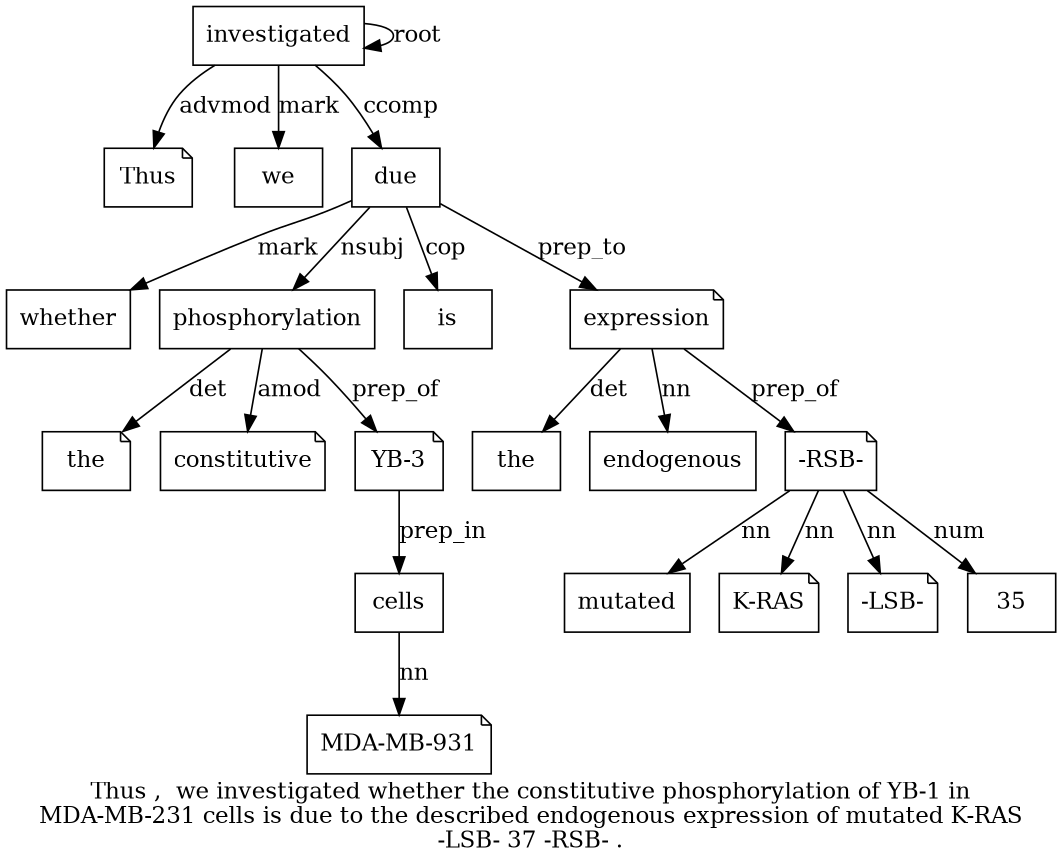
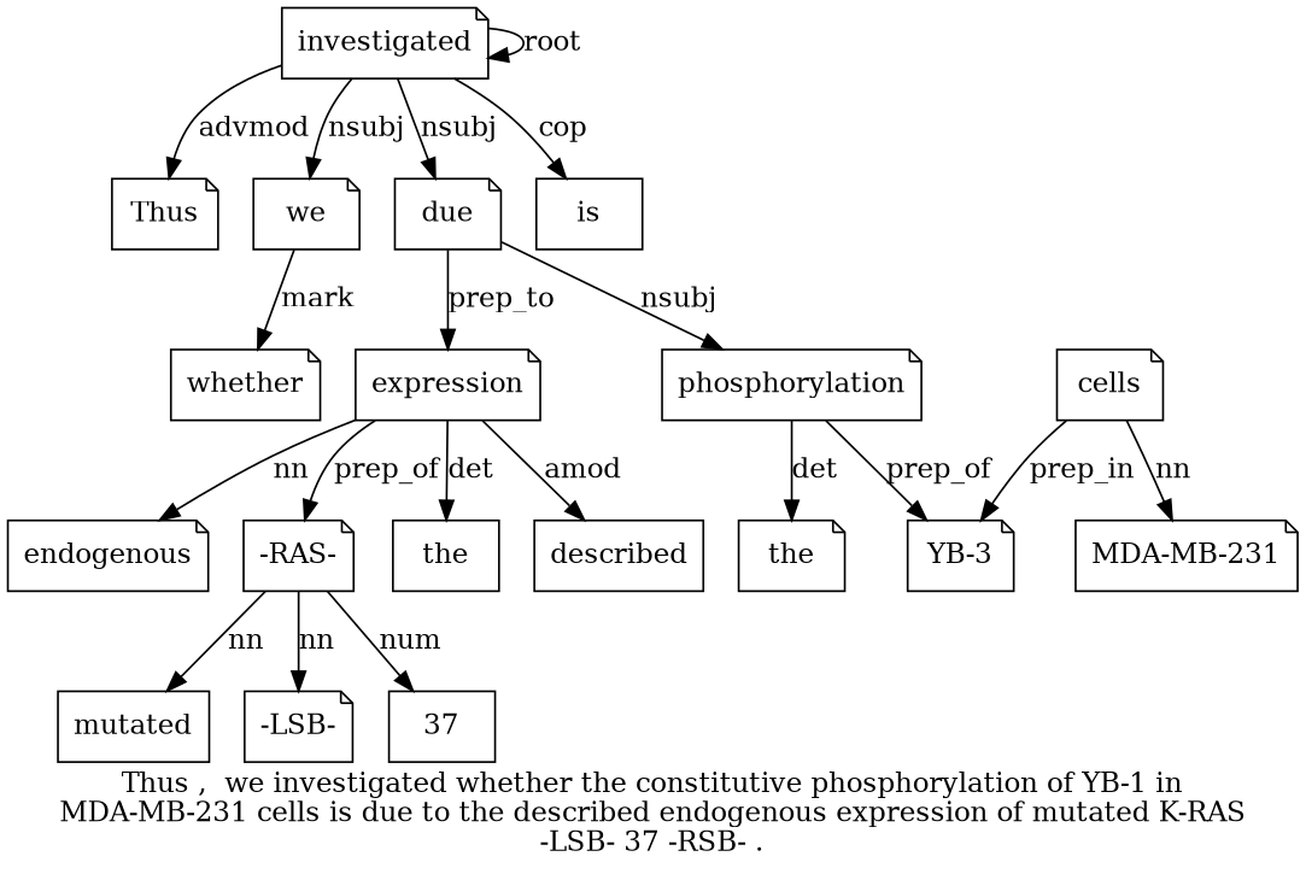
  digraph {
    label="Thus ,  we investigated whether the constitutive phosphorylation of YB-1 in\nMDA-MB-231 cells is due to the described endogenous expression of mutated K-RAS\n-LSB- 37 -RSB- ."
    node [fillcolor=white shape=note style=filled]
-   n1 [label=investigated shape=box]
+   n1 [label=investigated]
    n2 [label=Thus]
-   n3 [label=we shape=box]
-   n4 [label=due shape=box]
-   n5 [label=whether shape=box]
-   n6 [label=phosphorylation shape=box]
+   n3 [label=we]
+   n4 [label=due]
+   n5 [label=whether]
+   n6 [label=phosphorylation]
    n7 [label=is shape=box]
    n8 [label=expression]
    n9 [label=the]
-   n10 [label=constitutive]
    n11 [label="YB-3"]
    n12 [label=the shape=box]
-   n14 [label=endogenous shape=box]
-   n15 [label="-RSB-"]
-   n16 [label=cells shape=box]
-   n17 [label="MDA-MB-931"]
+   n13 [label=described shape=box]
+   n14 [label=endogenous]
+   n15 [label="-RAS-"]
+   n16 [label=cells]
+   n17 [label="MDA-MB-231"]
    n18 [label=mutated shape=box]
-   n19 [label="K-RAS"]
    n20 [label="-LSB-"]
-   n21 [label=35 shape=box]
+   n21 [label=37 shape=box]
    n1 -> n1 [label=root]
    n1 -> n2 [label=advmod]
-   n1 -> n3 [label=mark]
-   n1 -> n4 [label=ccomp]
-   n4 -> n5 [label=mark]
+   n1 -> n3 [label=nsubj]
+   n1 -> n4 [label=nsubj]
+   n3 -> n5 [label=mark]
    n4 -> n6 [label=nsubj]
-   n4 -> n7 [label=cop]
+   n1 -> n7 [label=cop]
    n4 -> n8 [label=prep_to]
    n6 -> n9 [label=det]
-   n6 -> n10 [label=amod]
    n6 -> n11 [label=prep_of]
    n8 -> n12 [label=det]
+   n8 -> n13 [label=amod]
    n8 -> n14 [label=nn]
    n8 -> n15 [label=prep_of]
-   n11 -> n16 [label=prep_in]
+   n16 -> n11 [label=prep_in]
    n15 -> n18 [label=nn]
-   n15 -> n19 [label=nn]
    n15 -> n20 [label=nn]
    n15 -> n21 [label=num]
    n16 -> n17 [label=nn]
  }
